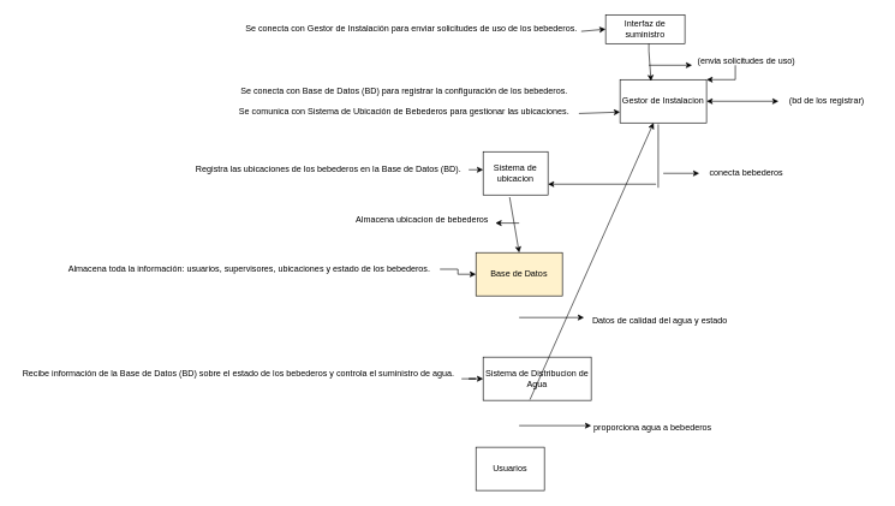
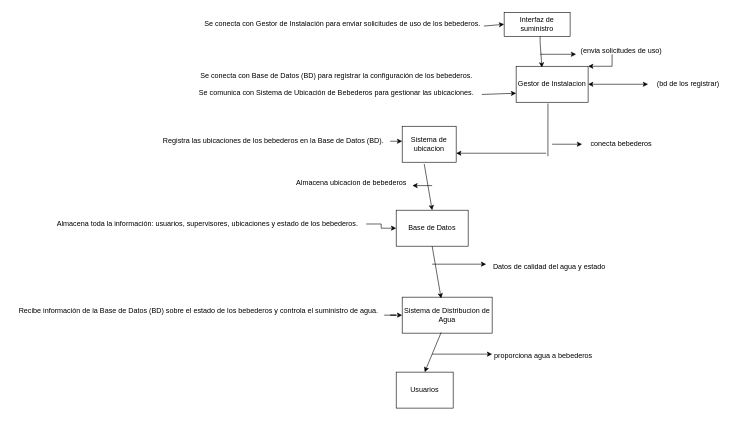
  <mxCell id="0" />
  <mxCell id="1" parent="0" />
  <mxCell id="2" value="Interfaz de suministro" style="rounded=0;whiteSpace=wrap;html=1;" vertex="1" parent="1"><mxGeometry x="840" y="20" width="110" height="40" as="geometry" /></mxCell>
  <mxCell id="3" value="Gestor de Instalacion" style="rounded=0;whiteSpace=wrap;html=1;" vertex="1" parent="1"><mxGeometry x="860" y="110" width="120" height="60" as="geometry" /></mxCell>
  <mxCell id="4" value="Sistema de ubicacion" style="rounded=0;whiteSpace=wrap;html=1;" vertex="1" parent="1"><mxGeometry x="670" y="210" width="90" height="60" as="geometry" /></mxCell>
  <mxCell id="5" value="Sistema de Distribucion de Agua" style="rounded=0;whiteSpace=wrap;html=1;" vertex="1" parent="1"><mxGeometry x="670" y="495" width="150" height="60" as="geometry" /></mxCell>
- <mxCell id="6" value="Base de Datos" style="rounded=0;whiteSpace=wrap;html=1;fillColor=#fff2cc;" vertex="1" parent="1"><mxGeometry x="660" y="350" width="120" height="60" as="geometry" /></mxCell>
+ <mxCell id="6" value="Base de Datos" style="rounded=0;whiteSpace=wrap;html=1;" vertex="1" parent="1"><mxGeometry x="660" y="350" width="120" height="60" as="geometry" /></mxCell>
  <mxCell id="7" value="" style="endArrow=classic;startArrow=classic;html=1;rounded=0;" edge="1" parent="1"><mxGeometry width="50" height="50" relative="1" as="geometry"><mxPoint x="980" y="140" as="sourcePoint" /><mxPoint x="1080" y="140" as="targetPoint" /></mxGeometry></mxCell>
  <mxCell id="8" value="&amp;nbsp; &amp;nbsp; &amp;nbsp; &amp;nbsp; &amp;nbsp; &amp;nbsp; &amp;nbsp; &amp;nbsp; &amp;nbsp; &amp;nbsp; &amp;nbsp; (bd de los registrar)" style="text;html=1;align=center;verticalAlign=middle;resizable=0;points=[];autosize=1;strokeColor=none;fillColor=none;" vertex="1" parent="1"><mxGeometry x="1000" y="125" width="220" height="30" as="geometry" /></mxCell>
  <mxCell id="9" value="" style="endArrow=classic;html=1;rounded=0;entryX=0.358;entryY=0.033;entryDx=0;entryDy=0;entryPerimeter=0;" edge="1" parent="1" target="3"><mxGeometry width="50" height="50" relative="1" as="geometry"><mxPoint x="900" y="60" as="sourcePoint" /><mxPoint x="920" y="40" as="targetPoint" /><Array as="points"><mxPoint x="900" y="70" /></Array></mxGeometry></mxCell>
  <mxCell id="10" value="" style="endArrow=classic;html=1;rounded=0;" edge="1" parent="1"><mxGeometry width="50" height="50" relative="1" as="geometry"><mxPoint x="900" y="90" as="sourcePoint" /><mxPoint x="960" y="90" as="targetPoint" /></mxGeometry></mxCell>
  <mxCell id="11" value="(envia solicitudes de uso)" style="text;html=1;align=center;verticalAlign=middle;resizable=0;points=[];autosize=1;strokeColor=none;fillColor=none;" vertex="1" parent="1"><mxGeometry x="955" y="70" width="160" height="30" as="geometry" /></mxCell>
  <mxCell id="12" value="" style="endArrow=none;html=1;rounded=0;entryX=0.442;entryY=1.033;entryDx=0;entryDy=0;entryPerimeter=0;" edge="1" parent="1" target="3"><mxGeometry width="50" height="50" relative="1" as="geometry"><mxPoint x="913" y="260" as="sourcePoint" /><mxPoint x="960" y="210" as="targetPoint" /></mxGeometry></mxCell>
  <mxCell id="13" value="" style="endArrow=classic;html=1;rounded=0;entryX=1;entryY=0.75;entryDx=0;entryDy=0;" edge="1" parent="1" target="4"><mxGeometry width="50" height="50" relative="1" as="geometry"><mxPoint x="910" y="255" as="sourcePoint" /><mxPoint x="960" y="210" as="targetPoint" /></mxGeometry></mxCell>
  <mxCell id="14" value="" style="endArrow=classic;html=1;rounded=0;entryX=0.986;entryY=0.633;entryDx=0;entryDy=0;entryPerimeter=0;" edge="1" parent="1" target="15"><mxGeometry width="50" height="50" relative="1" as="geometry"><mxPoint x="720" y="309" as="sourcePoint" /><mxPoint x="640" y="240" as="targetPoint" /><Array as="points" /></mxGeometry></mxCell>
  <mxCell id="15" value="Almacena ubicacion de bebederos" style="text;html=1;align=center;verticalAlign=middle;resizable=0;points=[];autosize=1;strokeColor=none;fillColor=none;" vertex="1" parent="1"><mxGeometry x="480" y="290" width="210" height="30" as="geometry" /></mxCell>
  <mxCell id="16" value="" style="endArrow=classic;html=1;rounded=0;exitX=0.408;exitY=1.05;exitDx=0;exitDy=0;exitPerimeter=0;" edge="1" parent="1" source="4"><mxGeometry width="50" height="50" relative="1" as="geometry"><mxPoint x="715" y="330" as="sourcePoint" /><mxPoint x="720" y="350" as="targetPoint" /></mxGeometry></mxCell>
  <mxCell id="17" value="" style="endArrow=classic;html=1;rounded=0;" edge="1" parent="1"><mxGeometry width="50" height="50" relative="1" as="geometry"><mxPoint x="720" y="440" as="sourcePoint" /><mxPoint x="810" y="440" as="targetPoint" /><Array as="points"><mxPoint x="720" y="440" /></Array></mxGeometry></mxCell>
  <mxCell id="18" value="Datos de calidad del agua y estado" style="text;html=1;align=center;verticalAlign=middle;resizable=0;points=[];autosize=1;strokeColor=none;fillColor=none;" vertex="1" parent="1"><mxGeometry x="810" y="430" width="210" height="30" as="geometry" /></mxCell>
  <mxCell id="19" value="" style="endArrow=classic;html=1;rounded=0;" edge="1" parent="1"><mxGeometry width="50" height="50" relative="1" as="geometry"><mxPoint x="920" y="240" as="sourcePoint" /><mxPoint x="970" y="240" as="targetPoint" /></mxGeometry></mxCell>
  <mxCell id="20" value="conecta bebederos" style="text;html=1;align=center;verticalAlign=middle;resizable=0;points=[];autosize=1;strokeColor=none;fillColor=none;" vertex="1" parent="1"><mxGeometry x="970" y="225" width="130" height="30" as="geometry" /></mxCell>
  <mxCell id="21" value="" style="endArrow=classic;html=1;rounded=0;entryX=1;entryY=0;entryDx=0;entryDy=0;" edge="1" parent="1" target="3"><mxGeometry width="50" height="50" relative="1" as="geometry"><mxPoint x="1020" y="110" as="sourcePoint" /><mxPoint x="1070" y="60" as="targetPoint" /></mxGeometry></mxCell>
  <mxCell id="22" value="" style="endArrow=none;html=1;rounded=0;" edge="1" parent="1"><mxGeometry width="50" height="50" relative="1" as="geometry"><mxPoint x="1020" y="110" as="sourcePoint" /><mxPoint x="1020" y="90" as="targetPoint" /></mxGeometry></mxCell>
- <mxCell id="24" value="" style="endArrow=classic;html=1;rounded=0;exitX=0.433;exitY=0.983;exitDx=0;exitDy=0;exitPerimeter=0;" edge="1" parent="1" source="5" target="3"><mxGeometry width="50" height="50" relative="1" as="geometry"><mxPoint x="700" y="600" as="sourcePoint" /><mxPoint x="722" y="600" as="targetPoint" /></mxGeometry></mxCell>
+ <mxCell id="23" value="" style="endArrow=classic;html=1;rounded=0;entryX=0.433;entryY=0.033;entryDx=0;entryDy=0;entryPerimeter=0;exitX=0.5;exitY=1;exitDx=0;exitDy=0;" edge="1" parent="1" source="6" target="5"><mxGeometry width="50" height="50" relative="1" as="geometry"><mxPoint x="820" y="460" as="sourcePoint" /><mxPoint x="870" y="410" as="targetPoint" /></mxGeometry></mxCell>
+ <mxCell id="24" value="" style="endArrow=classic;html=1;rounded=0;exitX=0.433;exitY=0.983;exitDx=0;exitDy=0;exitPerimeter=0;entryX=0.5;entryY=0;entryDx=0;entryDy=0;" edge="1" parent="1" source="5" target="25"><mxGeometry width="50" height="50" relative="1" as="geometry"><mxPoint x="700" y="600" as="sourcePoint" /><mxPoint x="722" y="600" as="targetPoint" /></mxGeometry></mxCell>
  <mxCell id="25" value="Usuarios" style="rounded=0;whiteSpace=wrap;html=1;" vertex="1" parent="1"><mxGeometry x="660" y="620" width="95" height="60" as="geometry" /></mxCell>
  <mxCell id="26" value="" style="endArrow=classic;html=1;rounded=0;" edge="1" parent="1"><mxGeometry width="50" height="50" relative="1" as="geometry"><mxPoint x="720" y="590" as="sourcePoint" /><mxPoint x="820" y="590" as="targetPoint" /></mxGeometry></mxCell>
  <mxCell id="27" value="proporciona agua a bebederos&lt;div&gt;&lt;br&gt;&lt;/div&gt;" style="text;html=1;align=center;verticalAlign=middle;resizable=0;points=[];autosize=1;strokeColor=none;fillColor=none;" vertex="1" parent="1"><mxGeometry x="810" y="580" width="190" height="40" as="geometry" /></mxCell>
  <mxCell id="28" value="Se conecta con Gestor de Instalación para enviar solicitudes de uso de los bebederos." style="text;html=1;align=center;verticalAlign=middle;resizable=0;points=[];autosize=1;strokeColor=none;fillColor=none;" vertex="1" parent="1"><mxGeometry x="330" y="25" width="480" height="30" as="geometry" /></mxCell>
  <mxCell id="29" value="" style="edgeStyle=none;orthogonalLoop=1;jettySize=auto;html=1;rounded=0;entryX=0;entryY=0.5;entryDx=0;entryDy=0;exitX=0.992;exitY=0.6;exitDx=0;exitDy=0;exitPerimeter=0;" edge="1" parent="1" source="28" target="2"><mxGeometry width="80" relative="1" as="geometry"><mxPoint x="810" y="60" as="sourcePoint" /><mxPoint x="830" y="70" as="targetPoint" /><Array as="points" /></mxGeometry></mxCell>
  <mxCell id="30" value="&lt;div&gt;Se conecta con Base de Datos (BD) para registrar la configuración de los bebederos.&lt;/div&gt;&lt;div&gt;&lt;br&gt;&lt;/div&gt;&lt;div&gt;Se comunica con Sistema de Ubicación de Bebederos para gestionar las ubicaciones.&lt;/div&gt;" style="text;html=1;align=center;verticalAlign=middle;resizable=0;points=[];autosize=1;strokeColor=none;fillColor=none;" vertex="1" parent="1"><mxGeometry x="320" y="110" width="480" height="60" as="geometry" /></mxCell>
  <mxCell id="31" value="" style="endArrow=classic;html=1;rounded=0;entryX=0;entryY=0.75;entryDx=0;entryDy=0;exitX=1.006;exitY=0.783;exitDx=0;exitDy=0;exitPerimeter=0;" edge="1" parent="1" source="30" target="3"><mxGeometry width="50" height="50" relative="1" as="geometry"><mxPoint x="800" y="160" as="sourcePoint" /><mxPoint x="850" y="110" as="targetPoint" /></mxGeometry></mxCell>
  <mxCell id="32" value="" style="edgeStyle=orthogonalEdgeStyle;rounded=0;orthogonalLoop=1;jettySize=auto;html=1;" edge="1" parent="1" source="33" target="4"><mxGeometry relative="1" as="geometry"><Array as="points"><mxPoint x="670" y="235" /><mxPoint x="670" y="235" /></Array></mxGeometry></mxCell>
  <mxCell id="33" value="Registra las ubicaciones de los bebederos en la Base de Datos (BD)." style="text;html=1;align=center;verticalAlign=middle;resizable=0;points=[];autosize=1;strokeColor=none;fillColor=none;" vertex="1" parent="1"><mxGeometry x="260" y="220" width="390" height="30" as="geometry" /></mxCell>
  <mxCell id="34" value="" style="edgeStyle=orthogonalEdgeStyle;rounded=0;orthogonalLoop=1;jettySize=auto;html=1;" edge="1" parent="1" source="35" target="5"><mxGeometry relative="1" as="geometry" /></mxCell>
  <mxCell id="35" value="&lt;div&gt;Recibe información de la Base de Datos (BD) sobre el estado de los bebederos y controla el suministro de agua.&lt;/div&gt;&lt;div&gt;&lt;br&gt;&lt;/div&gt;" style="text;html=1;align=center;verticalAlign=middle;resizable=0;points=[];autosize=1;strokeColor=none;fillColor=none;" vertex="1" parent="1"><mxGeometry x="20" y="505" width="620" height="40" as="geometry" /></mxCell>
  <mxCell id="36" value="" style="edgeStyle=orthogonalEdgeStyle;rounded=0;orthogonalLoop=1;jettySize=auto;html=1;" edge="1" parent="1" source="37" target="6"><mxGeometry relative="1" as="geometry" /></mxCell>
  <mxCell id="37" value="Almacena toda la información: usuarios, supervisores, ubicaciones y estado de los bebederos." style="text;html=1;align=center;verticalAlign=middle;resizable=0;points=[];autosize=1;strokeColor=none;fillColor=none;" vertex="1" parent="1"><mxGeometry x="80" y="358" width="530" height="30" as="geometry" /></mxCell>
